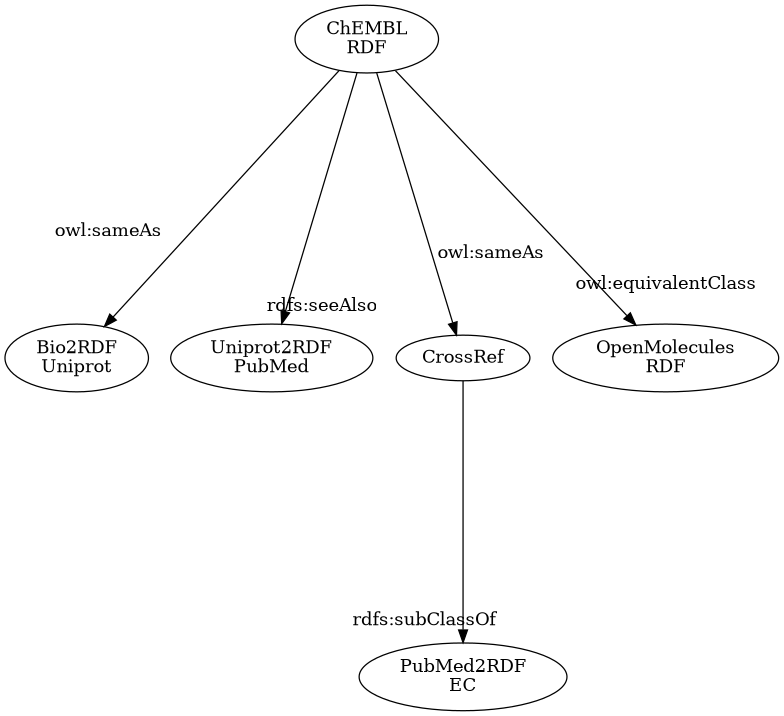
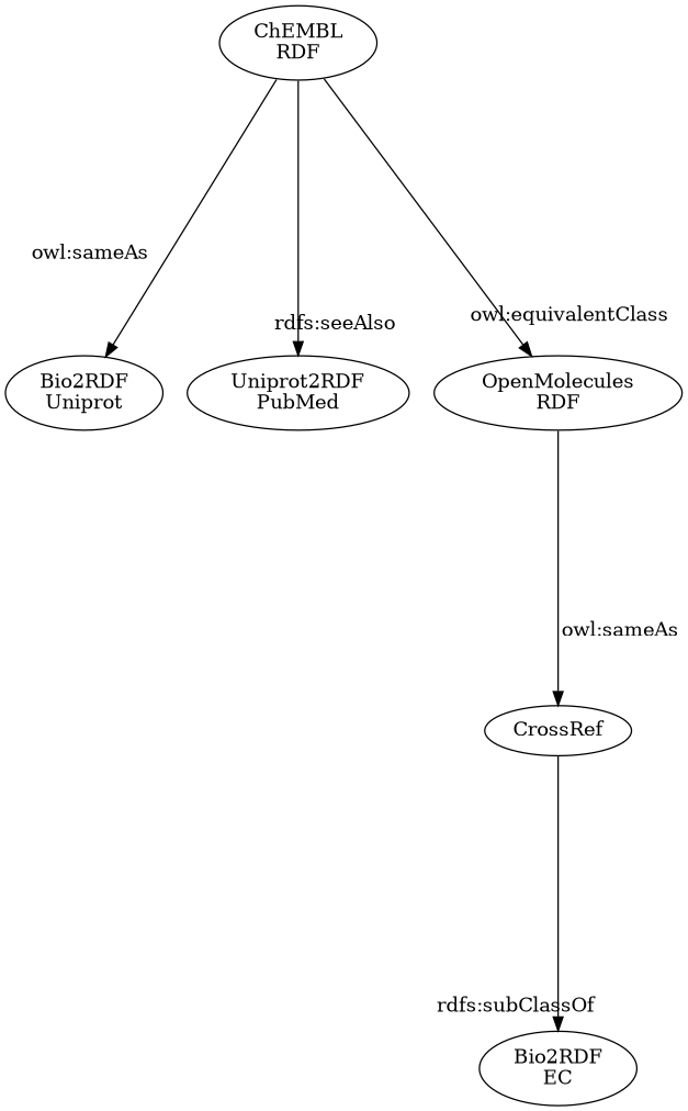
  digraph {
    ranksep=2.75
    root=chembl
    edge [headlabel="owl:sameAs" labeldistance=3.5]
    n1 [label="ChEMBL\nRDF"]
    n2 [label="Bio2RDF\nUniprot"]
    n3 [label="Uniprot2RDF\nPubMed"]
    n4 [label=CrossRef]
    n5 [label="OpenMolecules\nRDF"]
-   n6 [label="PubMed2RDF\nEC"]
+   n6 [label="Bio2RDF\nEC"]
    n1 -> n2 [labelangle=40 labeldistance=7.5]
    n1 -> n3 [headlabel="rdfs:seeAlso" labelangle=-50]
-   n1 -> n4 [labelangle=-40 labeldistance=7]
+   n5 -> n4 [labelangle=-40 labeldistance=7]
    n1 -> n5 [headlabel="owl:equivalentClass" labelangle=-80 labeldistance=4]
    n4 -> n6 [headlabel="rdfs:subClassOf" labelangle=60]
  }
